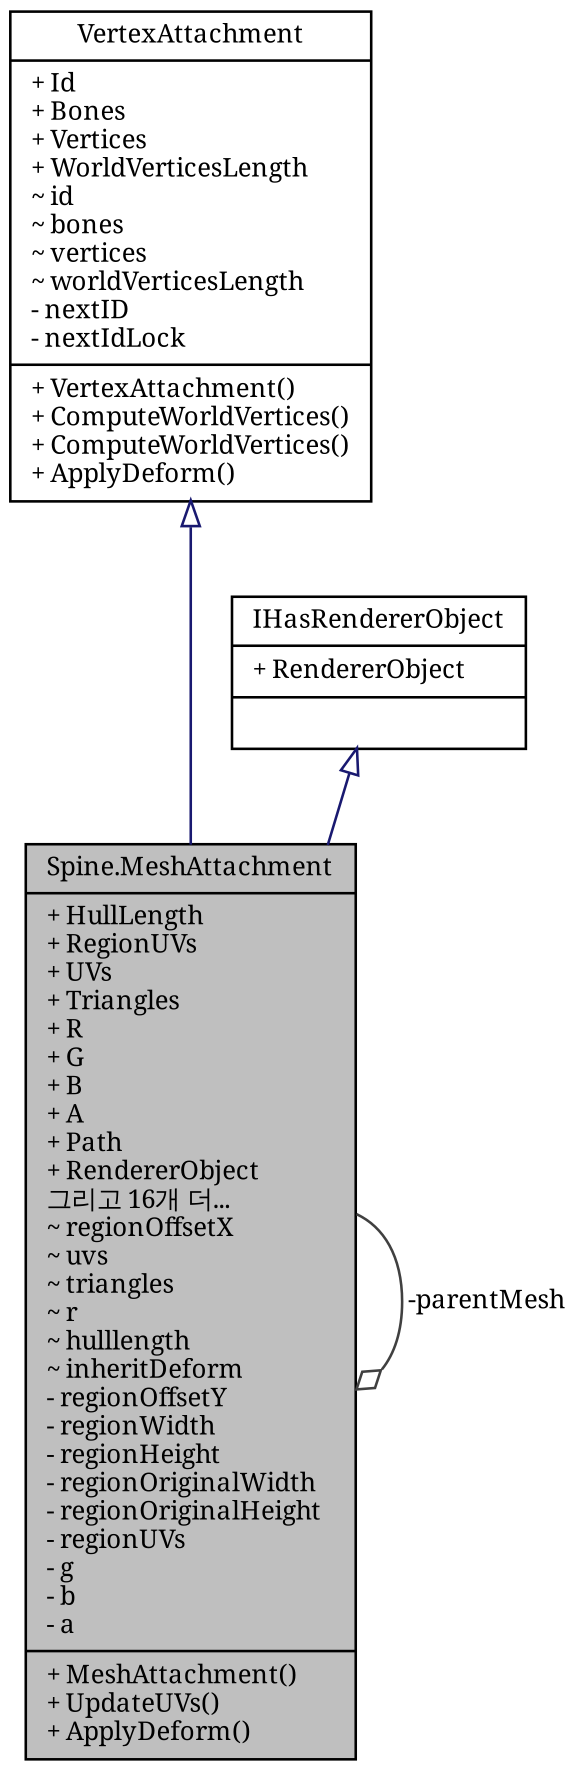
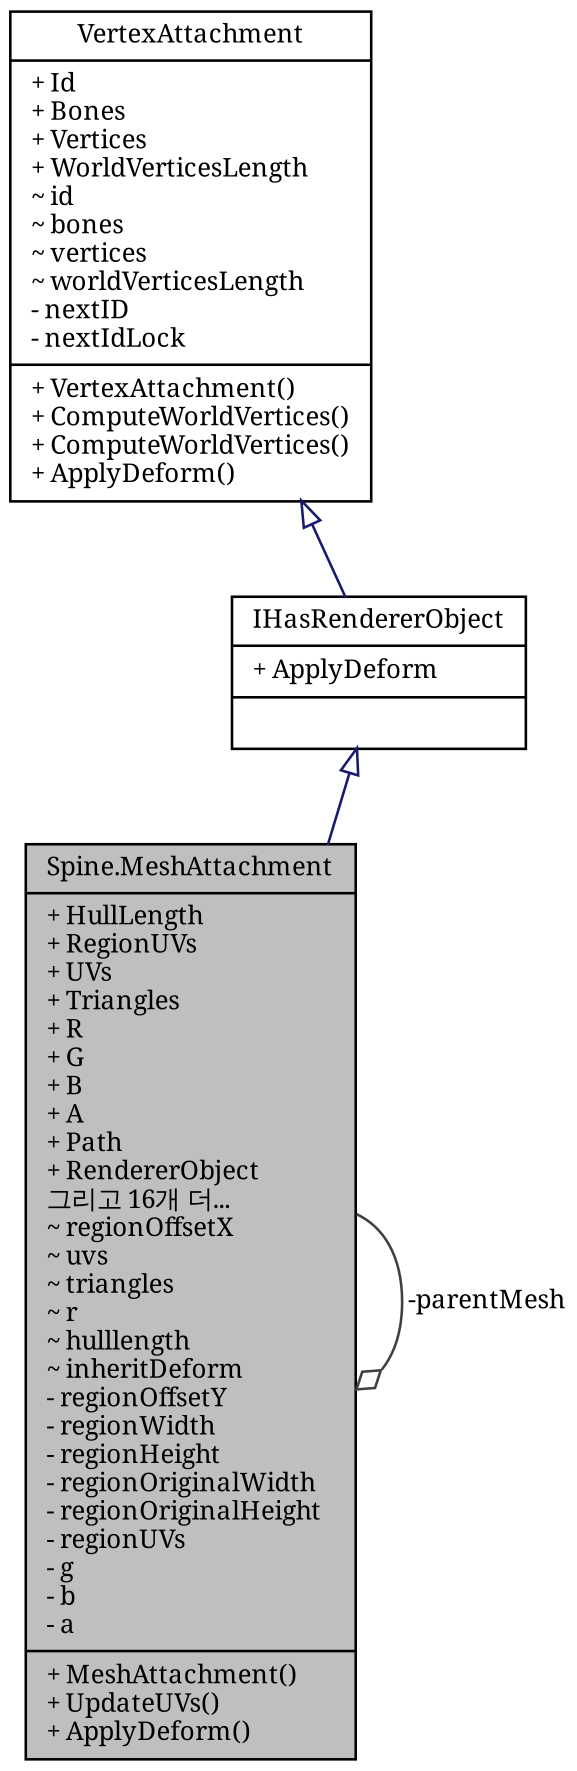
  digraph {
    fontname="Noto Serif"
    node [color=black fillcolor=white fontname="Noto Serif" fontsize=10 shape=record style=filled]
    edge [color=midnightblue fontname="Noto Serif" fontsize=10 labelfontname=Helvetica labelfontsize=10 style=solid arrowtail=onormal dir=back]
    n1 [fillcolor=grey75 fontcolor=black height=0.2 label="{Spine.MeshAttachment\n|+ HullLength\l+ RegionUVs\l+ UVs\l+ Triangles\l+ R\l+ G\l+ B\l+ A\l+ Path\l+ RendererObject\l그리고 16개 더...\l~ regionOffsetX\l~ uvs\l~ triangles\l~ r\l~ hulllength\l~ inheritDeform\l- regionOffsetY\l- regionWidth\l- regionHeight\l- regionOriginalWidth\l- regionOriginalHeight\l- regionUVs\l- g\l- b\l- a\l|+ MeshAttachment()\l+ UpdateUVs()\l+ ApplyDeform()\l}" width=0.4]
    n2 [height=0.2 label="{VertexAttachment\n|+ Id\l+ Bones\l+ Vertices\l+ WorldVerticesLength\l~ id\l~ bones\l~ vertices\l~ worldVerticesLength\l- nextID\l- nextIdLock\l|+ VertexAttachment()\l+ ComputeWorldVertices()\l+ ComputeWorldVertices()\l+ ApplyDeform()\l}" width=0.4]
-   n3 [height=0.2 label="{IHasRendererObject\n|+ RendererObject\l|}" width=0.4]
+   n3 [height=0.2 label="{IHasRendererObject\n|+ ApplyDeform\l|}" width=0.4]
    n1 -> n1 [arrowhead=odiamond color=grey25 label=" -parentMesh" arrowtail="" dir=""]
-   n2 -> n1
+   n2 -> n3
    n3 -> n1
  }
